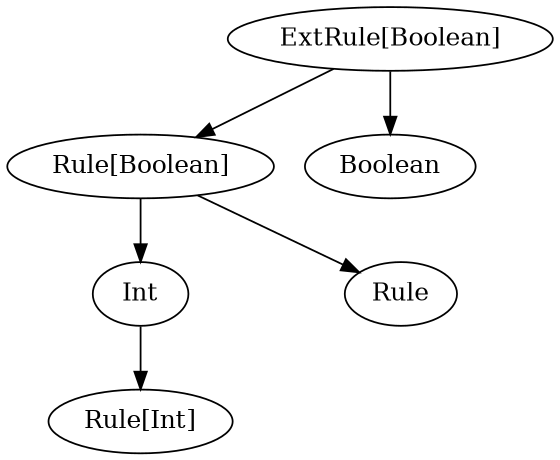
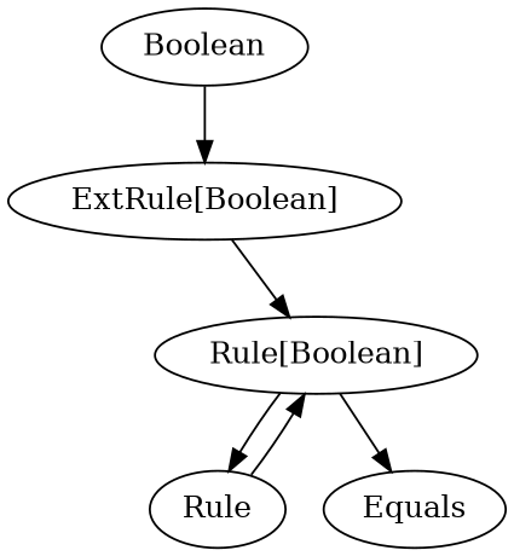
  digraph {
    splines=true
    n1 [label="ExtRule[Boolean]"]
    n2 [label="Rule[Boolean]"]
    n3 [label=Boolean]
    n4 [label=Rule]
-   Equals [label=Int]
-   n6 [label="Rule[Int]"]
+   Equals
    n1 -> n2
-   n1 -> n3
+   n3 -> n1
    n2 -> n4
    n2 -> Equals
    n4 -> n1 [style=invis]
-   Equals -> n6
+   n4 -> n2
  }
